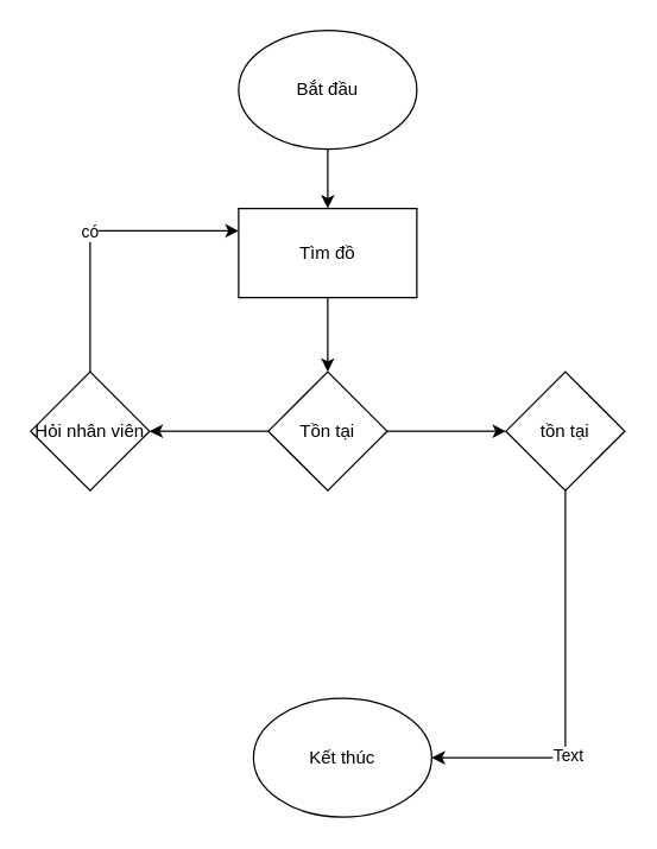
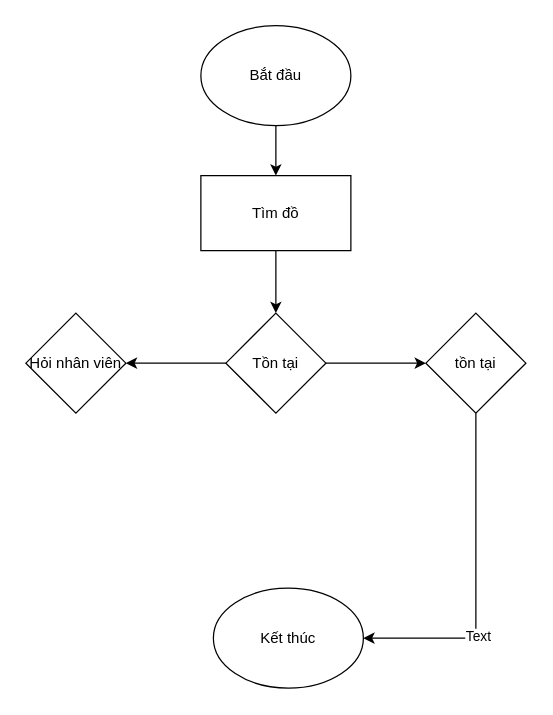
  <mxCell id="0" />
  <mxCell id="1" parent="0" />
  <mxCell id="2" value="" style="edgeStyle=orthogonalEdgeStyle;rounded=0;orthogonalLoop=1;jettySize=auto;html=1;" edge="1" parent="1" source="3" target="5"><mxGeometry relative="1" as="geometry" /></mxCell>
  <mxCell id="3" value="Bắt đầu" style="ellipse;whiteSpace=wrap;html=1;" vertex="1" parent="1"><mxGeometry x="160" y="20" width="120" height="80" as="geometry" /></mxCell>
  <mxCell id="4" style="edgeStyle=orthogonalEdgeStyle;rounded=0;orthogonalLoop=1;jettySize=auto;html=1;" edge="1" parent="1" source="5" target="8"><mxGeometry relative="1" as="geometry"><mxPoint x="220" y="240" as="targetPoint" /></mxGeometry></mxCell>
  <mxCell id="5" value="Tìm đồ" style="whiteSpace=wrap;html=1;" vertex="1" parent="1"><mxGeometry x="160" y="140" width="120" height="60" as="geometry" /></mxCell>
  <mxCell id="6" style="edgeStyle=orthogonalEdgeStyle;rounded=0;orthogonalLoop=1;jettySize=auto;html=1;" edge="1" parent="1" source="8" target="11"><mxGeometry relative="1" as="geometry"><mxPoint x="60" y="290" as="targetPoint" /></mxGeometry></mxCell>
  <mxCell id="7" value="" style="edgeStyle=orthogonalEdgeStyle;rounded=0;orthogonalLoop=1;jettySize=auto;html=1;" edge="1" parent="1" source="8" target="14"><mxGeometry relative="1" as="geometry" /></mxCell>
  <mxCell id="8" value="Tồn tại" style="rhombus;whiteSpace=wrap;html=1;" vertex="1" parent="1"><mxGeometry x="180" y="250" width="80" height="80" as="geometry" /></mxCell>
- <mxCell id="9" style="edgeStyle=orthogonalEdgeStyle;rounded=0;orthogonalLoop=1;jettySize=auto;html=1;entryX=0;entryY=0.25;entryDx=0;entryDy=0;" edge="1" parent="1" source="11" target="5"><mxGeometry relative="1" as="geometry"><Array as="points"><mxPoint x="60" y="155" /></Array></mxGeometry></mxCell>
- <mxCell id="10" value="có" style="edgeLabel;html=1;align=center;verticalAlign=middle;resizable=0;points=[];" vertex="1" connectable="0" parent="9"><mxGeometry x="-0.029" y="1" relative="1" as="geometry"><mxPoint x="-1" y="1" as="offset" /></mxGeometry></mxCell>
  <mxCell id="11" value="Hỏi nhân viên" style="rhombus;whiteSpace=wrap;html=1;" vertex="1" parent="1"><mxGeometry x="20" y="250" width="80" height="80" as="geometry" /></mxCell>
  <mxCell id="12" style="edgeStyle=orthogonalEdgeStyle;rounded=0;orthogonalLoop=1;jettySize=auto;html=1;exitX=0.5;exitY=1;exitDx=0;exitDy=0;entryX=1;entryY=0.5;entryDx=0;entryDy=0;" edge="1" parent="1" source="14" target="15"><mxGeometry relative="1" as="geometry" /></mxCell>
  <mxCell id="13" value="Text" style="edgeLabel;html=1;align=center;verticalAlign=middle;resizable=0;points=[];" vertex="1" connectable="0" parent="12"><mxGeometry x="0.319" y="1" relative="1" as="geometry"><mxPoint as="offset" /></mxGeometry></mxCell>
  <mxCell id="14" value="tồn tại" style="rhombus;whiteSpace=wrap;html=1;" vertex="1" parent="1"><mxGeometry x="340" y="250" width="80" height="80" as="geometry" /></mxCell>
  <mxCell id="15" value="Kết thúc" style="ellipse;whiteSpace=wrap;html=1;" vertex="1" parent="1"><mxGeometry x="170" y="470" width="120" height="80" as="geometry" /></mxCell>
